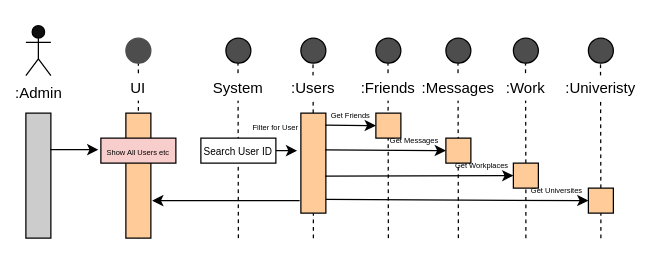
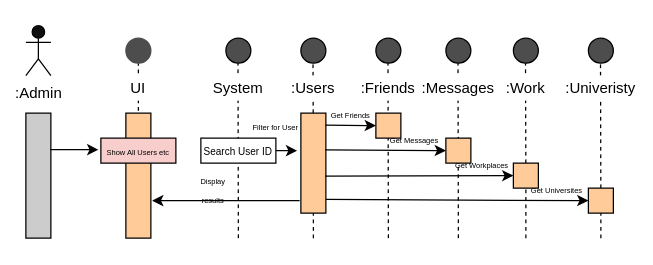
  <mxCell id="0" />
  <mxCell id="1" parent="0" />
  <mxCell id="2" value="" style="endArrow=none;dashed=1;html=1;entryX=0.5;entryY=1;entryDx=0;entryDy=0;" edge="1" parent="1"><mxGeometry width="50" height="50" relative="1" as="geometry"><mxPoint x="190" y="190" as="sourcePoint" /><mxPoint x="189.71" y="50" as="targetPoint" /></mxGeometry></mxCell>
  <mxCell id="3" value="" style="endArrow=none;dashed=1;html=1;entryX=0.5;entryY=1;entryDx=0;entryDy=0;" edge="1" parent="1" source="28"><mxGeometry width="50" height="50" relative="1" as="geometry"><mxPoint x="249.71" y="380" as="sourcePoint" /><mxPoint x="249.71" y="50" as="targetPoint" /></mxGeometry></mxCell>
  <mxCell id="4" value="" style="endArrow=none;dashed=1;html=1;entryX=0.5;entryY=1;entryDx=0;entryDy=0;" edge="1" parent="1"><mxGeometry width="50" height="50" relative="1" as="geometry"><mxPoint x="310" y="190" as="sourcePoint" /><mxPoint x="309.71" y="50" as="targetPoint" /></mxGeometry></mxCell>
  <mxCell id="5" value="" style="endArrow=none;dashed=1;html=1;entryX=0.5;entryY=1;entryDx=0;entryDy=0;" edge="1" parent="1"><mxGeometry width="50" height="50" relative="1" as="geometry"><mxPoint x="366" y="190" as="sourcePoint" /><mxPoint x="365.71" y="50" as="targetPoint" /></mxGeometry></mxCell>
  <mxCell id="6" value="" style="endArrow=none;dashed=1;html=1;entryX=0.5;entryY=1;entryDx=0;entryDy=0;" edge="1" parent="1" source="33"><mxGeometry width="50" height="50" relative="1" as="geometry"><mxPoint x="419.71" y="380" as="sourcePoint" /><mxPoint x="419.71" y="50" as="targetPoint" /></mxGeometry></mxCell>
  <mxCell id="7" value="" style="endArrow=none;dashed=1;html=1;entryX=0.5;entryY=1;entryDx=0;entryDy=0;" edge="1" parent="1" source="35"><mxGeometry width="50" height="50" relative="1" as="geometry"><mxPoint x="479.71" y="380" as="sourcePoint" /><mxPoint x="479.71" y="50" as="targetPoint" /></mxGeometry></mxCell>
  <mxCell id="8" value="" style="endArrow=none;dashed=1;html=1;entryX=0.5;entryY=1;entryDx=0;entryDy=0;exitX=0.5;exitY=1;exitDx=0;exitDy=0;" edge="1" parent="1" source="25" target="11"><mxGeometry width="50" height="50" relative="1" as="geometry"><mxPoint x="110" y="380" as="sourcePoint" /><mxPoint x="250" y="0" as="targetPoint" /></mxGeometry></mxCell>
  <mxCell id="9" value=":Admin" style="shape=umlActor;verticalLabelPosition=bottom;labelBackgroundColor=#ffffff;verticalAlign=top;html=1;outlineConnect=0;fillColor=#0F0F0F;" vertex="1" parent="1"><mxGeometry x="20" y="20" width="20" height="40" as="geometry" /></mxCell>
  <mxCell id="10" value="" style="rounded=0;whiteSpace=wrap;html=1;fillColor=#CCCCCC;" vertex="1" parent="1"><mxGeometry x="20" y="90" width="20" height="100" as="geometry" /></mxCell>
  <mxCell id="11" value="" style="ellipse;whiteSpace=wrap;html=1;aspect=fixed;fillColor=#4D4D4D;strokeColor=#4D4D4D;" vertex="1" parent="1"><mxGeometry x="100" y="30" width="20" height="20" as="geometry" /></mxCell>
  <mxCell id="12" value="" style="ellipse;whiteSpace=wrap;html=1;aspect=fixed;fillColor=#4D4D4D;" vertex="1" parent="1"><mxGeometry x="180" y="30" width="20" height="20" as="geometry" /></mxCell>
  <mxCell id="13" value="" style="ellipse;whiteSpace=wrap;html=1;aspect=fixed;fillColor=#4D4D4D;" vertex="1" parent="1"><mxGeometry x="240" y="30" width="20" height="20" as="geometry" /></mxCell>
  <mxCell id="14" value="" style="ellipse;whiteSpace=wrap;html=1;aspect=fixed;fillColor=#4D4D4D;" vertex="1" parent="1"><mxGeometry x="300" y="30" width="20" height="20" as="geometry" /></mxCell>
  <mxCell id="15" value="" style="ellipse;whiteSpace=wrap;html=1;aspect=fixed;fillColor=#4D4D4D;" vertex="1" parent="1"><mxGeometry x="410" y="30" width="20" height="20" as="geometry" /></mxCell>
  <mxCell id="16" value="" style="ellipse;whiteSpace=wrap;html=1;aspect=fixed;fillColor=#4D4D4D;" vertex="1" parent="1"><mxGeometry x="470" y="30" width="20" height="20" as="geometry" /></mxCell>
  <mxCell id="17" value="UI" style="text;html=1;strokeColor=none;fillColor=#FFFFFF;align=center;verticalAlign=middle;whiteSpace=wrap;rounded=0;" vertex="1" parent="1"><mxGeometry x="90" y="60" width="40" height="20" as="geometry" /></mxCell>
  <mxCell id="18" value="System" style="text;html=1;strokeColor=none;fillColor=#FFFFFF;align=center;verticalAlign=middle;whiteSpace=wrap;rounded=0;" vertex="1" parent="1"><mxGeometry x="170" y="60" width="40" height="20" as="geometry" /></mxCell>
  <mxCell id="19" value=":Users" style="text;html=1;strokeColor=none;fillColor=#FFFFFF;align=center;verticalAlign=middle;whiteSpace=wrap;rounded=0;" vertex="1" parent="1"><mxGeometry x="230" y="60" width="40" height="20" as="geometry" /></mxCell>
  <mxCell id="20" value=":Friends" style="text;html=1;strokeColor=none;fillColor=#FFFFFF;align=center;verticalAlign=middle;whiteSpace=wrap;rounded=0;" vertex="1" parent="1"><mxGeometry x="290" y="60" width="40" height="20" as="geometry" /></mxCell>
  <mxCell id="21" value=":Messages" style="text;html=1;strokeColor=none;fillColor=#FFFFFF;align=center;verticalAlign=middle;whiteSpace=wrap;rounded=0;" vertex="1" parent="1"><mxGeometry x="346" y="60" width="40" height="20" as="geometry" /></mxCell>
  <mxCell id="22" value=":Work" style="text;html=1;strokeColor=none;fillColor=#FFFFFF;align=center;verticalAlign=middle;whiteSpace=wrap;rounded=0;" vertex="1" parent="1"><mxGeometry x="400" y="60" width="40" height="20" as="geometry" /></mxCell>
  <mxCell id="23" value=":Univeristy" style="text;html=1;strokeColor=none;fillColor=#FFFFFF;align=center;verticalAlign=middle;whiteSpace=wrap;rounded=0;" vertex="1" parent="1"><mxGeometry x="460" y="60" width="40" height="20" as="geometry" /></mxCell>
  <mxCell id="24" value="" style="ellipse;whiteSpace=wrap;html=1;aspect=fixed;fillColor=#4D4D4D;" vertex="1" parent="1"><mxGeometry x="356" y="30" width="20" height="20" as="geometry" /></mxCell>
  <mxCell id="25" value="" style="rounded=0;whiteSpace=wrap;html=1;fillColor=#FFCC99;" vertex="1" parent="1"><mxGeometry x="100" y="90" width="20" height="100" as="geometry" /></mxCell>
  <mxCell id="26" value="&lt;div&gt;&lt;font style=&quot;font-size: 6px&quot;&gt;Show All Users etc&lt;br&gt;&lt;/font&gt;&lt;/div&gt;" style="rounded=0;whiteSpace=wrap;html=1;fillColor=#f8cecc;" vertex="1" parent="1"><mxGeometry x="80" y="110" width="60" height="20" as="geometry" /></mxCell>
  <mxCell id="27" value="" style="endArrow=classic;html=1;exitX=0.974;exitY=0.292;exitDx=0;exitDy=0;exitPerimeter=0;entryX=-0.034;entryY=0.46;entryDx=0;entryDy=0;entryPerimeter=0;" edge="1" parent="1" source="10" target="26"><mxGeometry width="50" height="50" relative="1" as="geometry"><mxPoint x="170" y="220" as="sourcePoint" /><mxPoint x="70" y="120" as="targetPoint" /></mxGeometry></mxCell>
  <mxCell id="28" value="" style="rounded=0;whiteSpace=wrap;html=1;fillColor=#FFCC99;" vertex="1" parent="1"><mxGeometry x="240" y="90" width="20" height="80" as="geometry" /></mxCell>
  <mxCell id="29" value="" style="endArrow=none;dashed=1;html=1;entryX=0.5;entryY=1;entryDx=0;entryDy=0;" edge="1" parent="1" target="28"><mxGeometry width="50" height="50" relative="1" as="geometry"><mxPoint x="250" y="190" as="sourcePoint" /><mxPoint x="249.71" y="50" as="targetPoint" /></mxGeometry></mxCell>
  <mxCell id="30" value="" style="endArrow=classic;html=1;exitX=1;exitY=0.5;exitDx=0;exitDy=0;" edge="1" parent="1" source="47"><mxGeometry width="50" height="50" relative="1" as="geometry"><mxPoint x="170" y="220" as="sourcePoint" /><mxPoint x="237" y="120" as="targetPoint" /></mxGeometry></mxCell>
  <mxCell id="31" value="" style="rounded=0;whiteSpace=wrap;html=1;fillColor=#FFCC99;" vertex="1" parent="1"><mxGeometry x="300" y="90" width="20" height="20" as="geometry" /></mxCell>
  <mxCell id="32" value="" style="rounded=0;whiteSpace=wrap;html=1;fillColor=#FFCC99;" vertex="1" parent="1"><mxGeometry x="356" y="110" width="20" height="20" as="geometry" /></mxCell>
  <mxCell id="33" value="" style="rounded=0;whiteSpace=wrap;html=1;fillColor=#FFCC99;" vertex="1" parent="1"><mxGeometry x="410" y="130" width="20" height="20" as="geometry" /></mxCell>
  <mxCell id="34" value="" style="endArrow=none;dashed=1;html=1;entryX=0.5;entryY=1;entryDx=0;entryDy=0;" edge="1" parent="1" target="33"><mxGeometry width="50" height="50" relative="1" as="geometry"><mxPoint x="420" y="190" as="sourcePoint" /><mxPoint x="419.71" y="50" as="targetPoint" /></mxGeometry></mxCell>
  <mxCell id="35" value="" style="rounded=0;whiteSpace=wrap;html=1;fillColor=#FFCC99;" vertex="1" parent="1"><mxGeometry x="470" y="150" width="20" height="20" as="geometry" /></mxCell>
  <mxCell id="36" value="" style="endArrow=none;dashed=1;html=1;entryX=0.5;entryY=1;entryDx=0;entryDy=0;" edge="1" parent="1" target="35"><mxGeometry width="50" height="50" relative="1" as="geometry"><mxPoint x="480" y="190" as="sourcePoint" /><mxPoint x="479.71" y="50" as="targetPoint" /></mxGeometry></mxCell>
  <mxCell id="37" value="" style="endArrow=classic;html=1;exitX=0.983;exitY=0.121;exitDx=0;exitDy=0;exitPerimeter=0;entryX=0;entryY=0.5;entryDx=0;entryDy=0;" edge="1" parent="1" source="28" target="31"><mxGeometry width="50" height="50" relative="1" as="geometry"><mxPoint x="280" y="140" as="sourcePoint" /><mxPoint x="330" y="90" as="targetPoint" /></mxGeometry></mxCell>
  <mxCell id="38" value="" style="endArrow=classic;html=1;exitX=0.967;exitY=0.367;exitDx=0;exitDy=0;exitPerimeter=0;entryX=0;entryY=0.5;entryDx=0;entryDy=0;" edge="1" parent="1" source="28" target="32"><mxGeometry width="50" height="50" relative="1" as="geometry"><mxPoint x="259.66" y="99.68" as="sourcePoint" /><mxPoint x="300" y="100" as="targetPoint" /></mxGeometry></mxCell>
  <mxCell id="39" value="" style="endArrow=classic;html=1;exitX=0.967;exitY=0.629;exitDx=0;exitDy=0;exitPerimeter=0;entryX=0;entryY=0.5;entryDx=0;entryDy=0;" edge="1" parent="1" source="28" target="33"><mxGeometry width="50" height="50" relative="1" as="geometry"><mxPoint x="259.34" y="119.36" as="sourcePoint" /><mxPoint x="356" y="120" as="targetPoint" /></mxGeometry></mxCell>
  <mxCell id="40" value="" style="endArrow=classic;html=1;exitX=1;exitY=0.863;exitDx=0;exitDy=0;exitPerimeter=0;entryX=0;entryY=0.5;entryDx=0;entryDy=0;" edge="1" parent="1" source="28" target="35"><mxGeometry width="50" height="50" relative="1" as="geometry"><mxPoint x="259.34" y="140.32" as="sourcePoint" /><mxPoint x="410" y="140" as="targetPoint" /></mxGeometry></mxCell>
  <mxCell id="41" value="&lt;font style=&quot;font-size: 6px&quot;&gt;Get Friends&lt;br&gt;&lt;/font&gt;" style="text;html=1;strokeColor=none;fillColor=none;align=center;verticalAlign=middle;whiteSpace=wrap;rounded=0;" vertex="1" parent="1"><mxGeometry x="260" y="80" width="40" height="20" as="geometry" /></mxCell>
  <mxCell id="42" value="&lt;font style=&quot;font-size: 6px&quot;&gt;Get Messages&lt;br&gt;&lt;/font&gt;" style="text;html=1;strokeColor=none;fillColor=none;align=center;verticalAlign=middle;whiteSpace=wrap;rounded=0;" vertex="1" parent="1"><mxGeometry x="306" y="100" width="50" height="20" as="geometry" /></mxCell>
  <mxCell id="43" value="&lt;font style=&quot;font-size: 6px&quot;&gt;Get Universites&lt;br&gt;&lt;/font&gt;" style="text;html=1;strokeColor=none;fillColor=none;align=center;verticalAlign=middle;whiteSpace=wrap;rounded=0;" vertex="1" parent="1"><mxGeometry x="420" y="140" width="50" height="20" as="geometry" /></mxCell>
  <mxCell id="44" value="&lt;font style=&quot;font-size: 6px&quot;&gt;Get Workplaces&lt;br&gt;&lt;/font&gt;" style="text;html=1;strokeColor=none;fillColor=none;align=center;verticalAlign=middle;whiteSpace=wrap;rounded=0;" vertex="1" parent="1"><mxGeometry x="360" y="120" width="50" height="20" as="geometry" /></mxCell>
  <mxCell id="45" value="" style="endArrow=classic;html=1;entryX=1.053;entryY=0.7;entryDx=0;entryDy=0;entryPerimeter=0;" edge="1" parent="1" target="25"><mxGeometry width="50" height="50" relative="1" as="geometry"><mxPoint x="239" y="160" as="sourcePoint" /><mxPoint x="122" y="160" as="targetPoint" /></mxGeometry></mxCell>
+ <mxCell id="46" value="&lt;font style=&quot;font-size: 6px&quot;&gt;Display results&lt;br&gt;&lt;/font&gt;" style="text;html=1;strokeColor=none;fillColor=none;align=center;verticalAlign=middle;whiteSpace=wrap;rounded=0;" vertex="1" parent="1"><mxGeometry x="150" y="140" width="40" height="20" as="geometry" /></mxCell>
  <mxCell id="47" value="&lt;font style=&quot;font-size: 8px&quot;&gt;Search User ID&lt;br&gt;&lt;/font&gt;" style="rounded=0;whiteSpace=wrap;html=1;fillColor=#FFFFFF;" vertex="1" parent="1"><mxGeometry x="160" y="110" width="60" height="20" as="geometry" /></mxCell>
  <mxCell id="48" value="&lt;font style=&quot;font-size: 6px&quot;&gt;Filter for User&lt;br&gt;&lt;/font&gt;" style="text;html=1;strokeColor=none;fillColor=none;align=center;verticalAlign=middle;whiteSpace=wrap;rounded=0;" vertex="1" parent="1"><mxGeometry x="200" y="90" width="40" height="20" as="geometry" /></mxCell>
